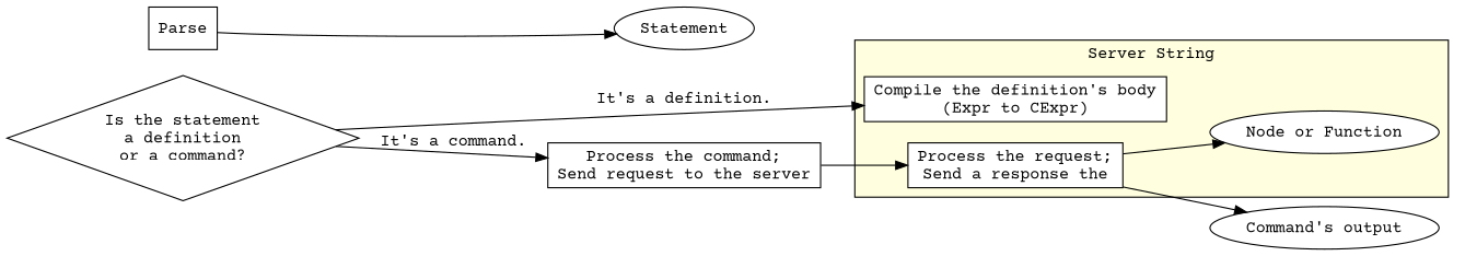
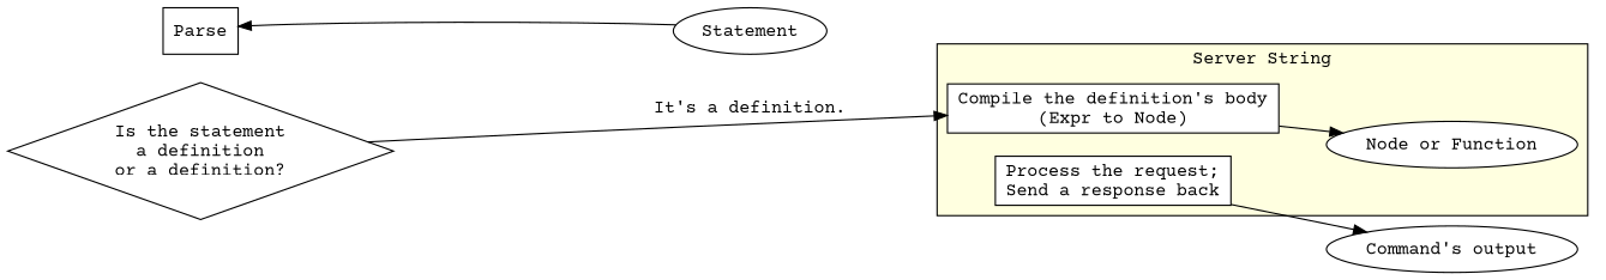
  digraph {
    fontname="Courier Prime"
    rankdir=LR
    node [fillcolor=white fontname="Courier Prime" shape=box style=filled]
    edge [fontname="Courier Prime"]
-   n1 [label=<Process the request;<br/>Send a response the>]
-   n2 [label=<Compile the definition's body<br/>(Expr to CExpr)>]
+   n1 [label=<Process the request;<br/>Send a response back>]
+   n2 [label=<Compile the definition's body<br/>(Expr to Node)>]
    n3 [label=<Node or Function> shape=ellipse]
    n4 [label=<Command's output> shape=ellipse]
    n5 [label=<Parse>]
    n6 [label=<Statement> shape=ellipse]
-   n7 [label=<Is the statement<br/>a definition<br/>or a command?> shape=diamond]
-   n8 [label=<Process the command;<br/>Send request to the server>]
+   n7 [label=<Is the statement<br/>a definition<br/>or a definition?> shape=diamond]
    subgraph cluster_1 {
      fillcolor=lightyellow
      label="Server String"
      style=filled
      n1
      n2
      n3
    }
    n1 -> n4
-   n1 -> n3
-   n5 -> n6
+   n2 -> n3
+   n6 -> n5
    n7 -> n2 [label=<It's a definition.>]
-   n7 -> n8 [label=<It's a command.>]
-   n8 -> n1
  }
